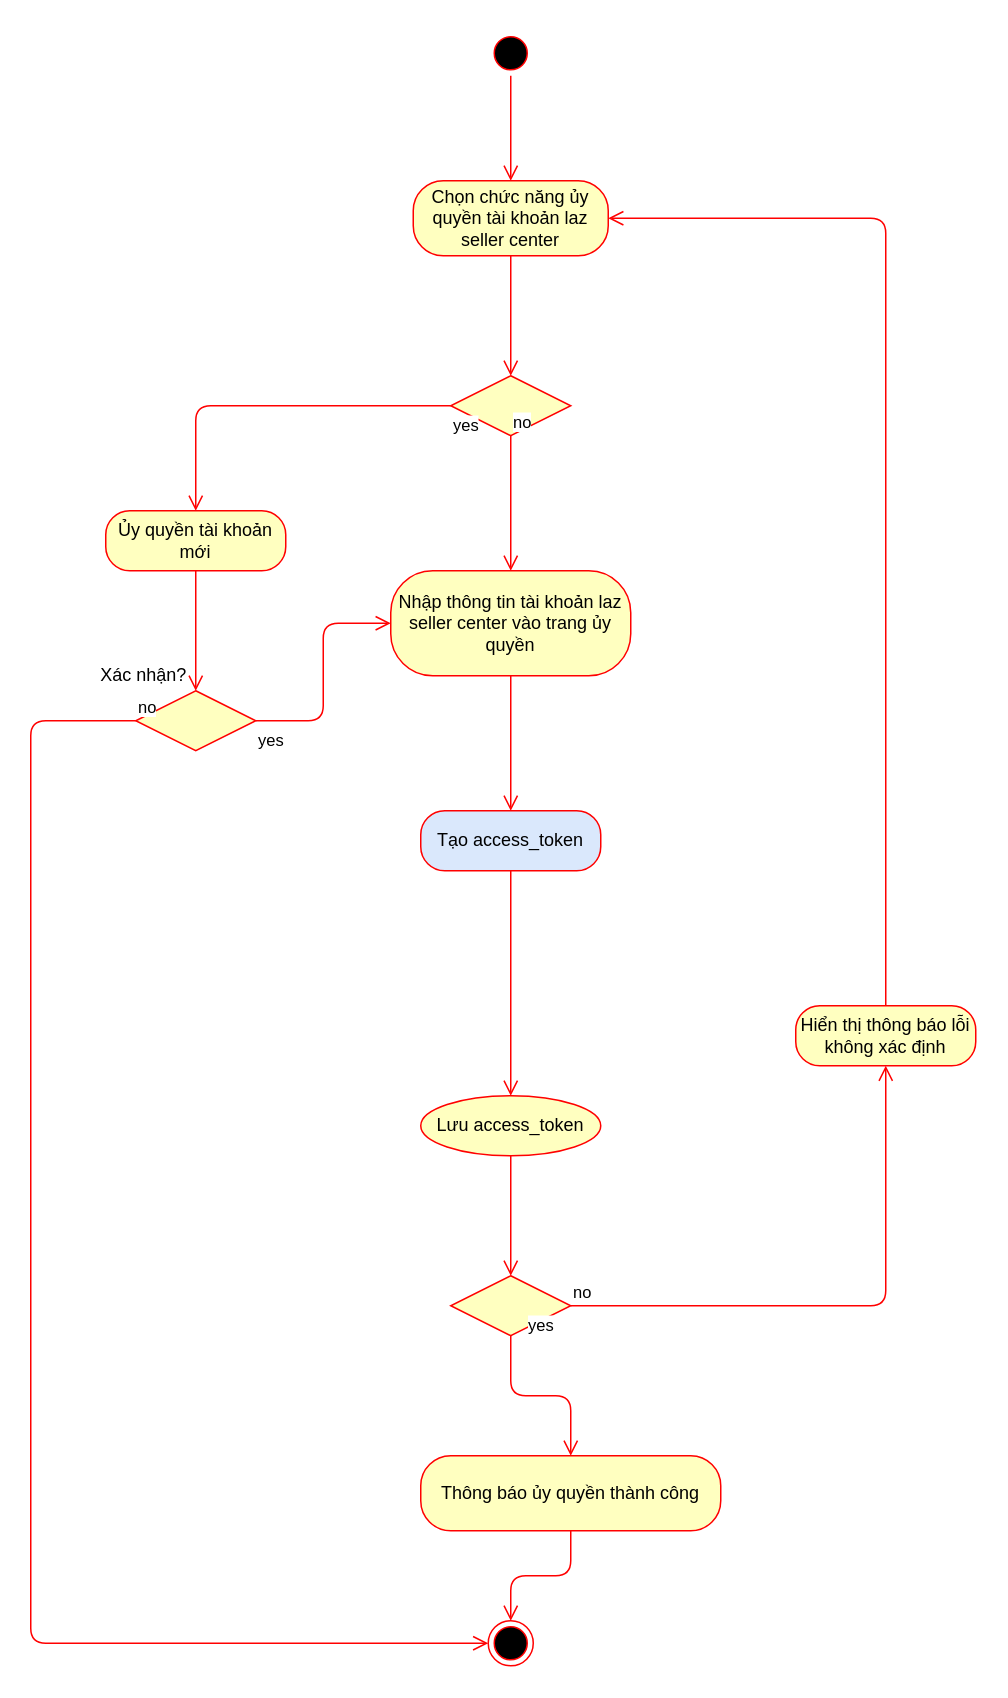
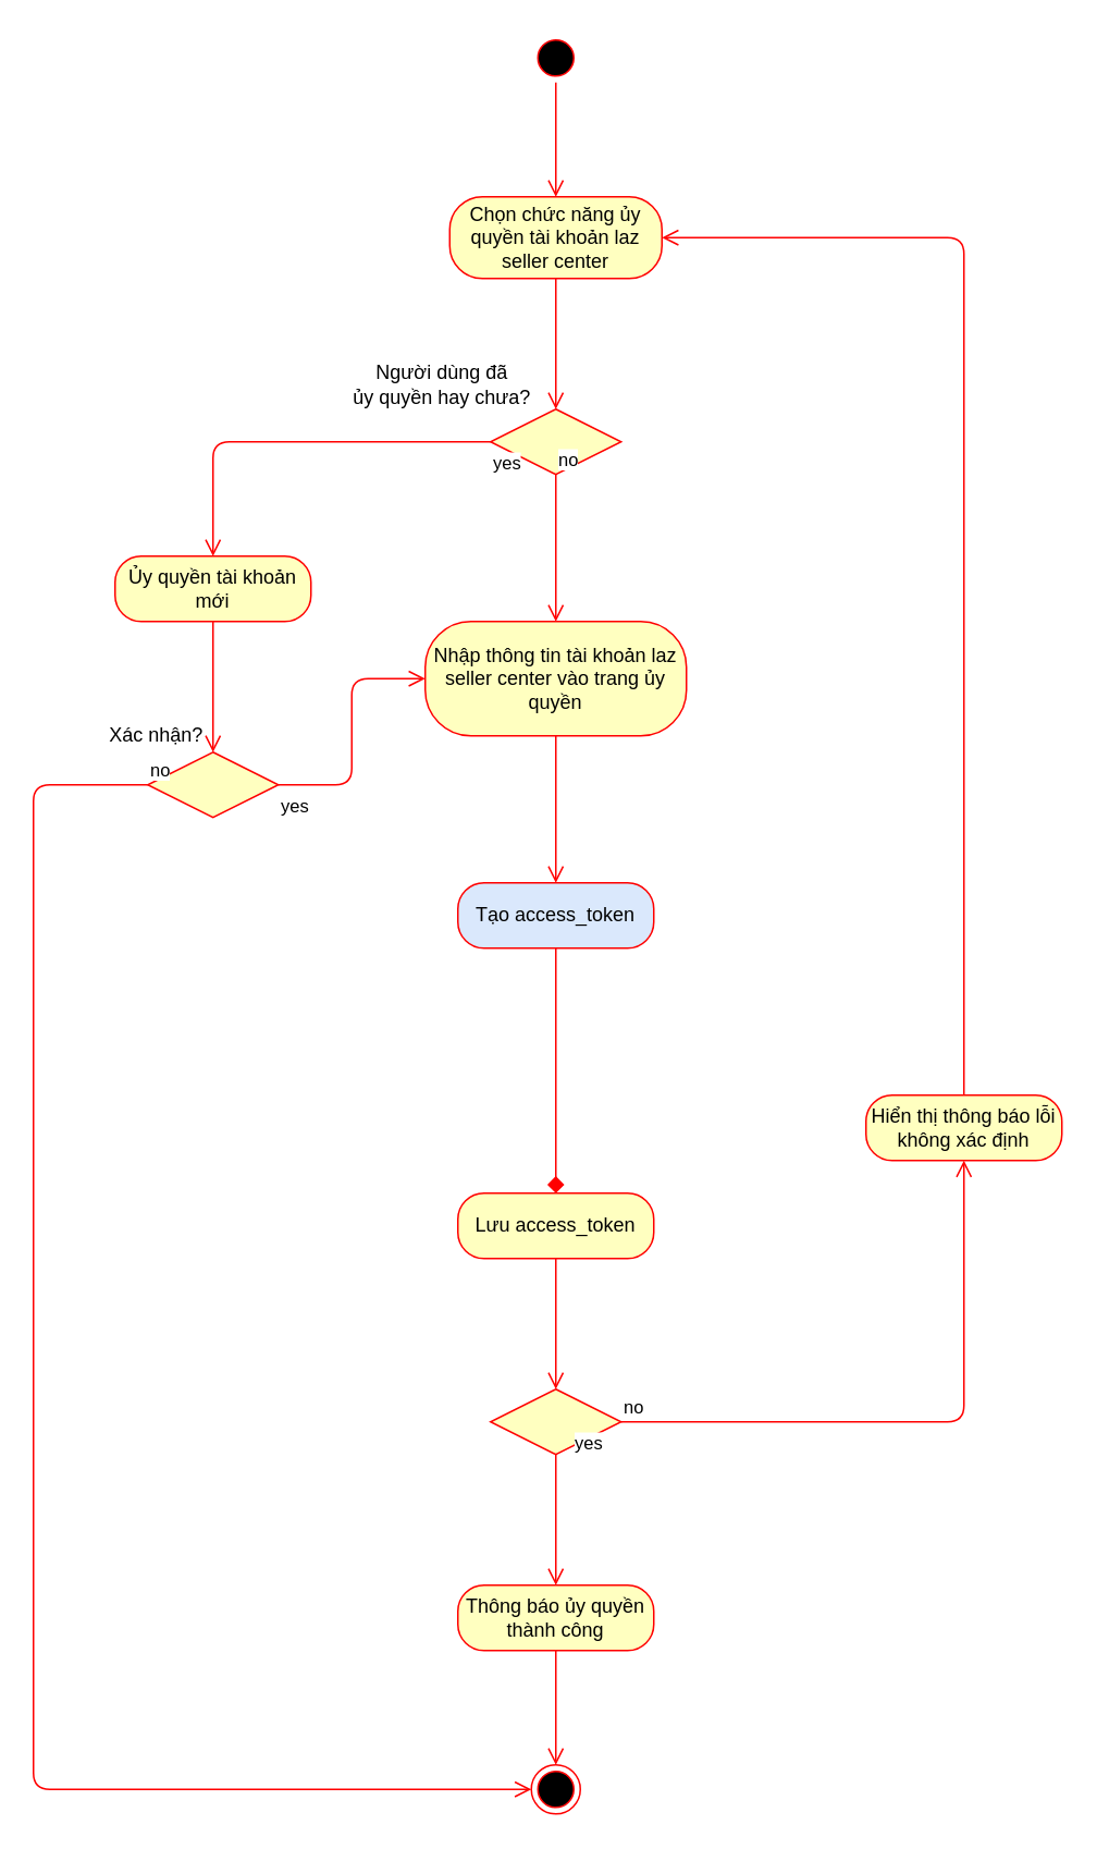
  <mxCell id="0" />
  <mxCell id="1" parent="0" />
  <mxCell id="2" value="" style="ellipse;html=1;shape=startState;fillColor=#000000;strokeColor=#ff0000;" vertex="1" parent="1"><mxGeometry x="325" y="20" width="30" height="30" as="geometry" /></mxCell>
  <mxCell id="3" value="" style="edgeStyle=orthogonalEdgeStyle;html=1;verticalAlign=bottom;endArrow=open;endSize=8;strokeColor=#ff0000;entryX=0.5;entryY=0;entryDx=0;entryDy=0;" edge="1" source="2" parent="1" target="5"><mxGeometry relative="1" as="geometry"><mxPoint x="335" y="150" as="targetPoint" /></mxGeometry></mxCell>
  <mxCell id="4" value="" style="ellipse;html=1;shape=endState;fillColor=#000000;strokeColor=#ff0000;" vertex="1" parent="1"><mxGeometry x="325" y="1080" width="30" height="30" as="geometry" /></mxCell>
  <mxCell id="5" value="Chọn chức năng ủy quyền tài khoản laz seller center" style="rounded=1;whiteSpace=wrap;html=1;arcSize=40;fontColor=#000000;fillColor=#ffffc0;strokeColor=#ff0000;" vertex="1" parent="1"><mxGeometry x="275" y="120" width="130" height="50" as="geometry" /></mxCell>
  <mxCell id="6" value="" style="edgeStyle=orthogonalEdgeStyle;html=1;verticalAlign=bottom;endArrow=open;endSize=8;strokeColor=#ff0000;entryX=0.5;entryY=0;entryDx=0;entryDy=0;" edge="1" source="5" parent="1" target="7"><mxGeometry relative="1" as="geometry"><mxPoint x="340" y="230" as="targetPoint" /></mxGeometry></mxCell>
  <mxCell id="7" value="" style="rhombus;whiteSpace=wrap;html=1;fillColor=#ffffc0;strokeColor=#ff0000;" vertex="1" parent="1"><mxGeometry x="300" y="250" width="80" height="40" as="geometry" /></mxCell>
  <mxCell id="8" value="no" style="edgeStyle=orthogonalEdgeStyle;html=1;align=left;verticalAlign=bottom;endArrow=open;endSize=8;strokeColor=#ff0000;" edge="1" source="7" parent="1" target="17"><mxGeometry x="-1" relative="1" as="geometry"><mxPoint x="340" y="380" as="targetPoint" /></mxGeometry></mxCell>
  <mxCell id="9" value="yes" style="edgeStyle=orthogonalEdgeStyle;html=1;align=left;verticalAlign=top;endArrow=open;endSize=8;strokeColor=#ff0000;entryX=0.5;entryY=0;entryDx=0;entryDy=0;" edge="1" source="7" parent="1" target="11"><mxGeometry x="-1" relative="1" as="geometry"><mxPoint x="140" y="340" as="targetPoint" /></mxGeometry></mxCell>
+ <mxCell id="10" value="Người dùng đã &lt;br&gt;ủy quyền hay chưa?" style="text;html=1;align=center;verticalAlign=middle;resizable=0;points=[];autosize=1;" vertex="1" parent="1"><mxGeometry x="210" y="220" width="120" height="30" as="geometry" /></mxCell>
  <mxCell id="11" value="Ủy quyền tài khoản mới" style="rounded=1;whiteSpace=wrap;html=1;arcSize=40;fontColor=#000000;fillColor=#ffffc0;strokeColor=#ff0000;" vertex="1" parent="1"><mxGeometry x="70" y="340" width="120" height="40" as="geometry" /></mxCell>
  <mxCell id="12" value="" style="edgeStyle=orthogonalEdgeStyle;html=1;verticalAlign=bottom;endArrow=open;endSize=8;strokeColor=#ff0000;" edge="1" source="11" parent="1" target="13"><mxGeometry relative="1" as="geometry"><mxPoint x="130" y="460" as="targetPoint" /></mxGeometry></mxCell>
  <mxCell id="13" value="" style="rhombus;whiteSpace=wrap;html=1;fillColor=#ffffc0;strokeColor=#ff0000;" vertex="1" parent="1"><mxGeometry x="90" y="460" width="80" height="40" as="geometry" /></mxCell>
  <mxCell id="14" value="no" style="edgeStyle=orthogonalEdgeStyle;html=1;align=left;verticalAlign=bottom;endArrow=open;endSize=8;strokeColor=#ff0000;" edge="1" source="13" parent="1" target="4"><mxGeometry x="-1" relative="1" as="geometry"><mxPoint x="-20" y="890" as="targetPoint" /><Array as="points"><mxPoint x="20" y="480" /><mxPoint x="20" y="1095" /></Array></mxGeometry></mxCell>
  <mxCell id="15" value="yes" style="edgeStyle=orthogonalEdgeStyle;html=1;align=left;verticalAlign=top;endArrow=open;endSize=8;strokeColor=#ff0000;entryX=0;entryY=0.5;entryDx=0;entryDy=0;" edge="1" source="13" parent="1" target="17"><mxGeometry x="-1" relative="1" as="geometry"><mxPoint x="130" y="610" as="targetPoint" /></mxGeometry></mxCell>
  <mxCell id="16" value="Xác nhận?" style="text;html=1;align=center;verticalAlign=middle;resizable=0;points=[];autosize=1;" vertex="1" parent="1"><mxGeometry x="60" y="440" width="70" height="20" as="geometry" /></mxCell>
  <mxCell id="17" value="Nhập thông tin tài khoản laz seller center vào trang ủy quyền" style="rounded=1;whiteSpace=wrap;html=1;arcSize=40;fontColor=#000000;fillColor=#ffffc0;strokeColor=#ff0000;" vertex="1" parent="1"><mxGeometry x="260" y="380" width="160" height="70" as="geometry" /></mxCell>
  <mxCell id="18" value="" style="edgeStyle=orthogonalEdgeStyle;html=1;verticalAlign=bottom;endArrow=open;endSize=8;strokeColor=#ff0000;entryX=0.5;entryY=0;entryDx=0;entryDy=0;" edge="1" source="17" parent="1" target="19"><mxGeometry relative="1" as="geometry"><mxPoint x="340" y="570" as="targetPoint" /></mxGeometry></mxCell>
  <mxCell id="19" value="Tạo access_token" style="rounded=1;whiteSpace=wrap;html=1;arcSize=40;fontColor=#000000;fillColor=#dae8fc;strokeColor=#ff0000;" vertex="1" parent="1"><mxGeometry x="280" y="540" width="120" height="40" as="geometry" /></mxCell>
- <mxCell id="20" value="" style="edgeStyle=orthogonalEdgeStyle;html=1;verticalAlign=bottom;endArrow=open;endSize=8;strokeColor=#ff0000;" edge="1" source="19" parent="1" target="21"><mxGeometry relative="1" as="geometry"><mxPoint x="340" y="620" as="targetPoint" /></mxGeometry></mxCell>
- <mxCell id="21" value="Lưu access_token" style="ellipse;whiteSpace=wrap;html=1;arcSize=40;fontColor=#000000;fillColor=#ffffc0;strokeColor=#ff0000;" vertex="1" parent="1"><mxGeometry x="280" y="730" width="120" height="40" as="geometry" /></mxCell>
+ <mxCell id="20" value="" style="edgeStyle=orthogonalEdgeStyle;html=1;verticalAlign=bottom;endArrow=diamond;endSize=8;strokeColor=#ff0000;" edge="1" source="19" parent="1" target="21"><mxGeometry relative="1" as="geometry"><mxPoint x="340" y="620" as="targetPoint" /></mxGeometry></mxCell>
+ <mxCell id="21" value="Lưu access_token" style="rounded=1;whiteSpace=wrap;html=1;arcSize=40;fontColor=#000000;fillColor=#ffffc0;strokeColor=#ff0000;" vertex="1" parent="1"><mxGeometry x="280" y="730" width="120" height="40" as="geometry" /></mxCell>
  <mxCell id="22" value="" style="edgeStyle=orthogonalEdgeStyle;html=1;verticalAlign=bottom;endArrow=open;endSize=8;strokeColor=#ff0000;entryX=0.5;entryY=0;entryDx=0;entryDy=0;" edge="1" source="21" parent="1" target="23"><mxGeometry relative="1" as="geometry"><mxPoint x="340" y="890" as="targetPoint" /></mxGeometry></mxCell>
  <mxCell id="23" value="" style="rhombus;whiteSpace=wrap;html=1;fillColor=#ffffc0;strokeColor=#ff0000;" vertex="1" parent="1"><mxGeometry x="300" y="850" width="80" height="40" as="geometry" /></mxCell>
  <mxCell id="24" value="no" style="edgeStyle=orthogonalEdgeStyle;html=1;align=left;verticalAlign=bottom;endArrow=open;endSize=8;strokeColor=#ff0000;" edge="1" source="23" parent="1" target="28"><mxGeometry x="-1" relative="1" as="geometry"><mxPoint x="600" y="870" as="targetPoint" /></mxGeometry></mxCell>
  <mxCell id="25" value="yes" style="edgeStyle=orthogonalEdgeStyle;html=1;align=left;verticalAlign=top;endArrow=open;endSize=8;strokeColor=#ff0000;" edge="1" source="23" parent="1" target="26"><mxGeometry x="-1" y="22" relative="1" as="geometry"><mxPoint x="340" y="970" as="targetPoint" /><mxPoint x="-12" y="-20" as="offset" /></mxGeometry></mxCell>
- <mxCell id="26" value="Thông báo ủy quyền thành công" style="rounded=1;whiteSpace=wrap;html=1;arcSize=40;fontColor=#000000;fillColor=#ffffc0;strokeColor=#ff0000;" vertex="1" parent="1"><mxGeometry x="280" y="970" width="200" height="50" as="geometry" /></mxCell>
+ <mxCell id="26" value="Thông báo ủy quyền thành công" style="rounded=1;whiteSpace=wrap;html=1;arcSize=40;fontColor=#000000;fillColor=#ffffc0;strokeColor=#ff0000;" vertex="1" parent="1"><mxGeometry x="280" y="970" width="120" height="40" as="geometry" /></mxCell>
  <mxCell id="27" value="" style="edgeStyle=orthogonalEdgeStyle;html=1;verticalAlign=bottom;endArrow=open;endSize=8;strokeColor=#ff0000;" edge="1" source="26" parent="1" target="4"><mxGeometry relative="1" as="geometry"><mxPoint x="465" y="1110" as="targetPoint" /></mxGeometry></mxCell>
  <mxCell id="28" value="Hiển thị thông báo lỗi không xác định" style="rounded=1;whiteSpace=wrap;html=1;arcSize=40;fontColor=#000000;fillColor=#ffffc0;strokeColor=#ff0000;" vertex="1" parent="1"><mxGeometry x="530" y="670" width="120" height="40" as="geometry" /></mxCell>
  <mxCell id="29" value="" style="edgeStyle=orthogonalEdgeStyle;html=1;verticalAlign=bottom;endArrow=open;endSize=8;strokeColor=#ff0000;entryX=1;entryY=0.5;entryDx=0;entryDy=0;" edge="1" source="28" parent="1" target="5"><mxGeometry relative="1" as="geometry"><mxPoint x="620" y="550" as="targetPoint" /><Array as="points"><mxPoint x="590" y="145" /></Array></mxGeometry></mxCell>
